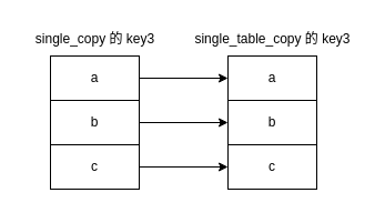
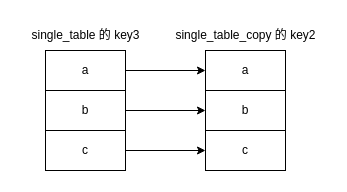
  <mxCell id="0" />
  <mxCell id="1" parent="0" />
  <mxCell id="2" style="edgeStyle=orthogonalEdgeStyle;rounded=0;orthogonalLoop=1;jettySize=auto;html=1;entryX=0;entryY=0.5;entryDx=0;entryDy=0;" edge="1" parent="1" source="3" target="9"><mxGeometry relative="1" as="geometry" /></mxCell>
  <mxCell id="3" value="a" style="rounded=0;whiteSpace=wrap;html=1;" vertex="1" parent="1"><mxGeometry x="45" y="50" width="80" height="40" as="geometry" /></mxCell>
  <mxCell id="4" style="edgeStyle=orthogonalEdgeStyle;rounded=0;orthogonalLoop=1;jettySize=auto;html=1;" edge="1" parent="1" source="5" target="10"><mxGeometry relative="1" as="geometry" /></mxCell>
  <mxCell id="5" value="b" style="rounded=0;whiteSpace=wrap;html=1;" vertex="1" parent="1"><mxGeometry x="45" y="90" width="80" height="40" as="geometry" /></mxCell>
  <mxCell id="6" style="edgeStyle=orthogonalEdgeStyle;rounded=0;orthogonalLoop=1;jettySize=auto;html=1;" edge="1" parent="1" source="7" target="11"><mxGeometry relative="1" as="geometry" /></mxCell>
  <mxCell id="7" value="c" style="rounded=0;whiteSpace=wrap;html=1;" vertex="1" parent="1"><mxGeometry x="45" y="130" width="80" height="40" as="geometry" /></mxCell>
- <mxCell id="8" value="single_copy 的 key3" style="text;html=1;align=center;verticalAlign=middle;resizable=0;points=[];autosize=1;strokeColor=none;fillColor=none;" vertex="1" parent="1"><mxGeometry x="20" y="20" width="130" height="30" as="geometry" /></mxCell>
+ <mxCell id="8" value="single_table 的 key3" style="text;html=1;align=center;verticalAlign=middle;resizable=0;points=[];autosize=1;strokeColor=none;fillColor=none;" vertex="1" parent="1"><mxGeometry x="20" y="20" width="130" height="30" as="geometry" /></mxCell>
  <mxCell id="9" value="a" style="rounded=0;whiteSpace=wrap;html=1;" vertex="1" parent="1"><mxGeometry x="205" y="50" width="80" height="40" as="geometry" /></mxCell>
  <mxCell id="10" value="b" style="rounded=0;whiteSpace=wrap;html=1;" vertex="1" parent="1"><mxGeometry x="205" y="90" width="80" height="40" as="geometry" /></mxCell>
  <mxCell id="11" value="c" style="rounded=0;whiteSpace=wrap;html=1;" vertex="1" parent="1"><mxGeometry x="205" y="130" width="80" height="40" as="geometry" /></mxCell>
- <mxCell id="12" value="single_table_copy 的 key3" style="text;html=1;align=center;verticalAlign=middle;resizable=0;points=[];autosize=1;strokeColor=none;fillColor=none;" vertex="1" parent="1"><mxGeometry x="165" y="20" width="160" height="30" as="geometry" /></mxCell>
+ <mxCell id="12" value="single_table_copy 的 key2" style="text;html=1;align=center;verticalAlign=middle;resizable=0;points=[];autosize=1;strokeColor=none;fillColor=none;" vertex="1" parent="1"><mxGeometry x="165" y="20" width="160" height="30" as="geometry" /></mxCell>
